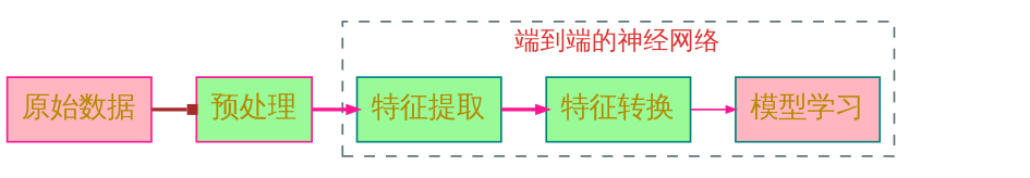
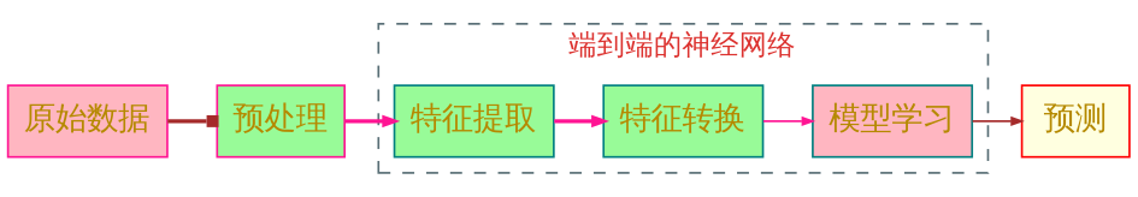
  digraph {
    nodesep=0.35
    rankdir=LR
    ranksep=0.35
    fontname="JetBrains Mono"
    node [color=teal fontcolor="#b58900" fontname="JetBrains Mono" fontsize=16 shape=box style=filled fillcolor=palegreen]
    edge [arrowhead=normal arrowsize=0.5 color=deeppink fontcolor="#268bd2" fontname="JetBrains Mono" fontsize=16 style=bold]
    "特征提取"
    "特征转换"
    "模型学习" [fillcolor=lightpink]
    "原始数据" [color=deeppink fillcolor=lightpink]
    "预处理" [color=deeppink]
+   "预测" [color=red fillcolor=lightyellow]
    subgraph cluster_1 {
      color="#586e75"
      fontcolor="#dc322f"
      label="端到端的神经网络"
      style=dashed
      "特征提取"
      "特征转换"
      "模型学习"
    }
    "特征提取" -> "特征转换"
    "特征转换" -> "模型学习" [style=solid]
+   "模型学习" -> "预测" [color=brown style=solid]
    "原始数据" -> "预处理" [arrowhead=box color=brown]
    "预处理" -> "特征提取"
  }
